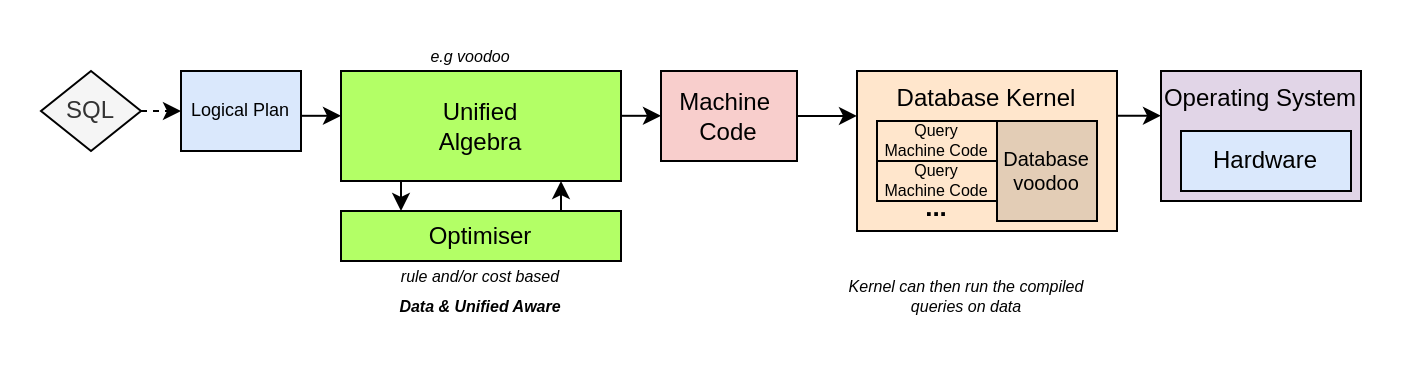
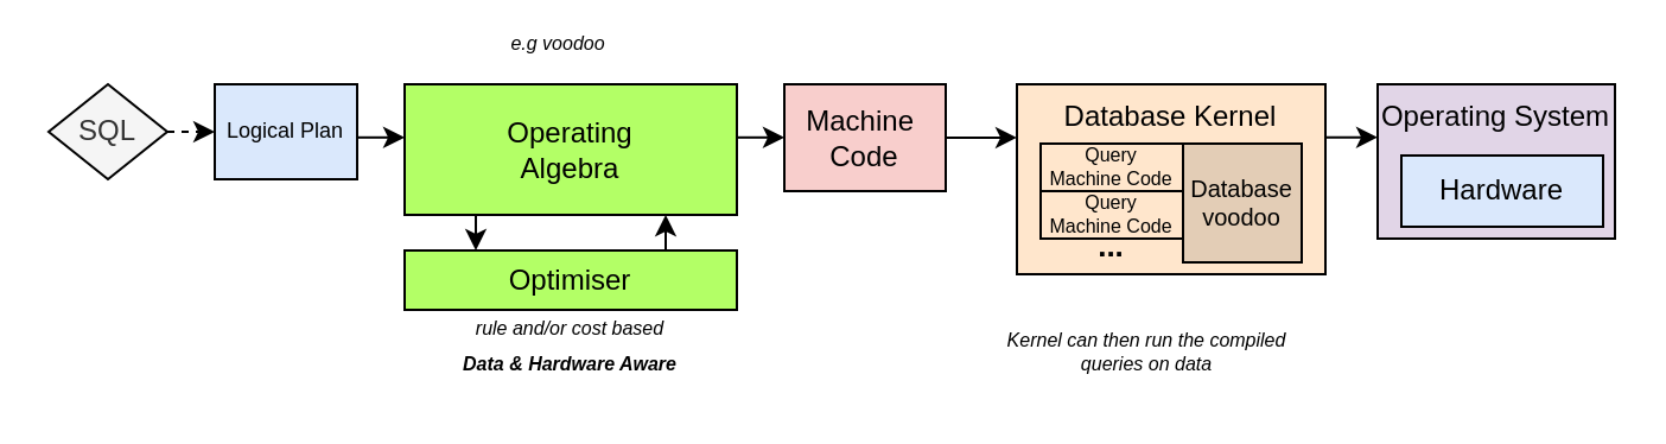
  <mxCell id="0" />
  <mxCell id="1" parent="0" />
  <mxCell id="2" style="edgeStyle=orthogonalEdgeStyle;rounded=0;orthogonalLoop=1;jettySize=auto;html=1;exitX=1;exitY=0.5;exitDx=0;exitDy=0;entryX=0;entryY=0.5;entryDx=0;entryDy=0;dashed=1;" edge="1" parent="1" source="3" target="4"><mxGeometry relative="1" as="geometry" /></mxCell>
  <mxCell id="3" value="SQL" style="rhombus;whiteSpace=wrap;html=1;fillColor=#f5f5f5;strokeColor=#000000;fontColor=#333333;" vertex="1" parent="1"><mxGeometry x="20" y="35" width="50" height="40" as="geometry" /></mxCell>
  <mxCell id="4" value="Logical Plan" style="rounded=0;whiteSpace=wrap;html=1;fillColor=#dae8fc;strokeColor=#000000;fontSize=9;" vertex="1" parent="1"><mxGeometry x="90" y="35" width="60" height="40" as="geometry" /></mxCell>
  <mxCell id="5" value="Machine&amp;nbsp;&lt;br&gt;Code" style="rounded=0;whiteSpace=wrap;html=1;fillColor=#f8cecc;strokeColor=#000000;gradientDirection=east;" vertex="1" parent="1"><mxGeometry x="330" y="35" width="68" height="45" as="geometry" /></mxCell>
  <mxCell id="6" style="edgeStyle=orthogonalEdgeStyle;rounded=0;orthogonalLoop=1;jettySize=auto;html=1;" edge="1" parent="1"><mxGeometry relative="1" as="geometry"><mxPoint x="530" y="57.33" as="sourcePoint" /><mxPoint x="580" y="57.33" as="targetPoint" /></mxGeometry></mxCell>
  <mxCell id="7" value="Database Kernel" style="rounded=0;whiteSpace=wrap;html=1;verticalAlign=top;fillColor=#ffe6cc;strokeColor=#000000;" vertex="1" parent="1"><mxGeometry x="428" y="35" width="130" height="80" as="geometry" /></mxCell>
  <mxCell id="8" value="Operating System" style="rounded=0;whiteSpace=wrap;html=1;verticalAlign=top;fillColor=#e1d5e7;strokeColor=#000000;" vertex="1" parent="1"><mxGeometry x="580" y="35" width="100" height="65" as="geometry" /></mxCell>
  <mxCell id="9" value="Hardware" style="rounded=0;whiteSpace=wrap;html=1;verticalAlign=middle;fillColor=#dae8fc;strokeColor=#000000;" vertex="1" parent="1"><mxGeometry x="590" y="65" width="85" height="30" as="geometry" /></mxCell>
  <mxCell id="10" value="Database voodoo" style="rounded=0;whiteSpace=wrap;html=1;verticalAlign=middle;fontSize=10;fillColor=#E3CDB6;strokeColor=#000000;" vertex="1" parent="1"><mxGeometry x="498" y="60" width="50" height="50" as="geometry" /></mxCell>
  <mxCell id="11" value="Query&lt;br style=&quot;font-size: 8px;&quot;&gt;Machine Code" style="rounded=0;whiteSpace=wrap;html=1;fillColor=#FFE6CC;strokeColor=#000000;fontSize=8;" vertex="1" parent="1"><mxGeometry x="438" y="60" width="60" height="20" as="geometry" /></mxCell>
  <mxCell id="12" value="Query&lt;br style=&quot;font-size: 8px;&quot;&gt;Machine Code" style="rounded=0;whiteSpace=wrap;html=1;fillColor=#FFE6CC;strokeColor=#000000;fontSize=8;" vertex="1" parent="1"><mxGeometry x="438" y="80" width="60" height="20" as="geometry" /></mxCell>
  <mxCell id="13" value="..." style="text;html=1;strokeColor=none;fillColor=none;align=center;verticalAlign=middle;whiteSpace=wrap;rounded=0;fontSize=13;fontStyle=1" vertex="1" parent="1"><mxGeometry x="448" y="90" width="40" height="25" as="geometry" /></mxCell>
  <mxCell id="14" value="" style="endArrow=classic;html=1;rounded=0;fontSize=11;" edge="1" parent="1"><mxGeometry width="50" height="50" relative="1" as="geometry"><mxPoint x="398" y="57.46" as="sourcePoint" /><mxPoint x="428" y="57.46" as="targetPoint" /></mxGeometry></mxCell>
  <mxCell id="15" value="Kernel can then run the compiled queries on data" style="text;html=1;strokeColor=none;fillColor=none;align=center;verticalAlign=middle;whiteSpace=wrap;rounded=0;fontSize=8;fontStyle=2" vertex="1" parent="1"><mxGeometry x="418" y="135" width="130" height="25" as="geometry" /></mxCell>
- <mxCell id="16" value="Unified &lt;br&gt;Algebra" style="rounded=0;whiteSpace=wrap;html=1;fillColor=#B3FF66;strokeColor=#000000;gradientColor=none;" vertex="1" parent="1"><mxGeometry x="170" y="35" width="140" height="55" as="geometry" /></mxCell>
+ <mxCell id="16" value="Operating &lt;br&gt;Algebra" style="rounded=0;whiteSpace=wrap;html=1;fillColor=#B3FF66;strokeColor=#000000;gradientColor=none;" vertex="1" parent="1"><mxGeometry x="170" y="35" width="140" height="55" as="geometry" /></mxCell>
  <mxCell id="17" value="" style="endArrow=classic;html=1;rounded=0;fontSize=9;" edge="1" parent="1"><mxGeometry width="50" height="50" relative="1" as="geometry"><mxPoint x="150" y="57.4" as="sourcePoint" /><mxPoint x="170" y="57.4" as="targetPoint" /></mxGeometry></mxCell>
  <mxCell id="18" value="" style="endArrow=classic;html=1;rounded=0;fontSize=9;" edge="1" parent="1"><mxGeometry width="50" height="50" relative="1" as="geometry"><mxPoint x="310" y="57.4" as="sourcePoint" /><mxPoint x="330" y="57.4" as="targetPoint" /></mxGeometry></mxCell>
  <mxCell id="19" value="Optimiser" style="rounded=0;whiteSpace=wrap;html=1;fillColor=#B3FF66;strokeColor=#000000;gradientColor=none;" vertex="1" parent="1"><mxGeometry x="170" y="105" width="140" height="25" as="geometry" /></mxCell>
  <mxCell id="20" style="edgeStyle=orthogonalEdgeStyle;rounded=0;orthogonalLoop=1;jettySize=auto;html=1;entryX=0.25;entryY=0;entryDx=0;entryDy=0;" edge="1" parent="1"><mxGeometry relative="1" as="geometry"><mxPoint x="200" y="90" as="sourcePoint" /><mxPoint x="200" y="105" as="targetPoint" /></mxGeometry></mxCell>
  <mxCell id="21" style="edgeStyle=orthogonalEdgeStyle;rounded=0;orthogonalLoop=1;jettySize=auto;html=1;entryX=0.25;entryY=0;entryDx=0;entryDy=0;startArrow=classic;startFill=1;endArrow=none;endFill=0;" edge="1" parent="1"><mxGeometry relative="1" as="geometry"><mxPoint x="280" y="90" as="sourcePoint" /><mxPoint x="280" y="105" as="targetPoint" /></mxGeometry></mxCell>
- <mxCell id="22" value="&lt;b&gt;Data &amp;amp; Unified Aware&lt;/b&gt;" style="text;html=1;strokeColor=none;fillColor=none;align=center;verticalAlign=middle;whiteSpace=wrap;rounded=0;fontSize=8;fontStyle=2" vertex="1" parent="1"><mxGeometry x="179" y="140" width="122" height="25" as="geometry" /></mxCell>
+ <mxCell id="22" value="&lt;b&gt;Data &amp;amp; Hardware Aware&lt;/b&gt;" style="text;html=1;strokeColor=none;fillColor=none;align=center;verticalAlign=middle;whiteSpace=wrap;rounded=0;fontSize=8;fontStyle=2" vertex="1" parent="1"><mxGeometry x="179" y="140" width="122" height="25" as="geometry" /></mxCell>
  <mxCell id="23" value="rule and/or cost based" style="text;html=1;strokeColor=none;fillColor=none;align=center;verticalAlign=middle;whiteSpace=wrap;rounded=0;fontSize=8;fontStyle=2" vertex="1" parent="1"><mxGeometry x="195" y="130" width="90" height="15" as="geometry" /></mxCell>
- <mxCell id="24" value="e.g voodoo" style="text;html=1;strokeColor=none;fillColor=none;align=center;verticalAlign=middle;whiteSpace=wrap;rounded=0;fontSize=8;fontStyle=2" vertex="1" parent="1"><mxGeometry x="190" y="20" width="90" height="15" as="geometry" /></mxCell>
+ <mxCell id="24" value="e.g voodoo" style="text;html=1;strokeColor=none;fillColor=none;align=center;verticalAlign=middle;whiteSpace=wrap;rounded=0;fontSize=8;fontStyle=2" vertex="1" parent="1"><mxGeometry x="190" y="10" width="90" height="15" as="geometry" /></mxCell>
